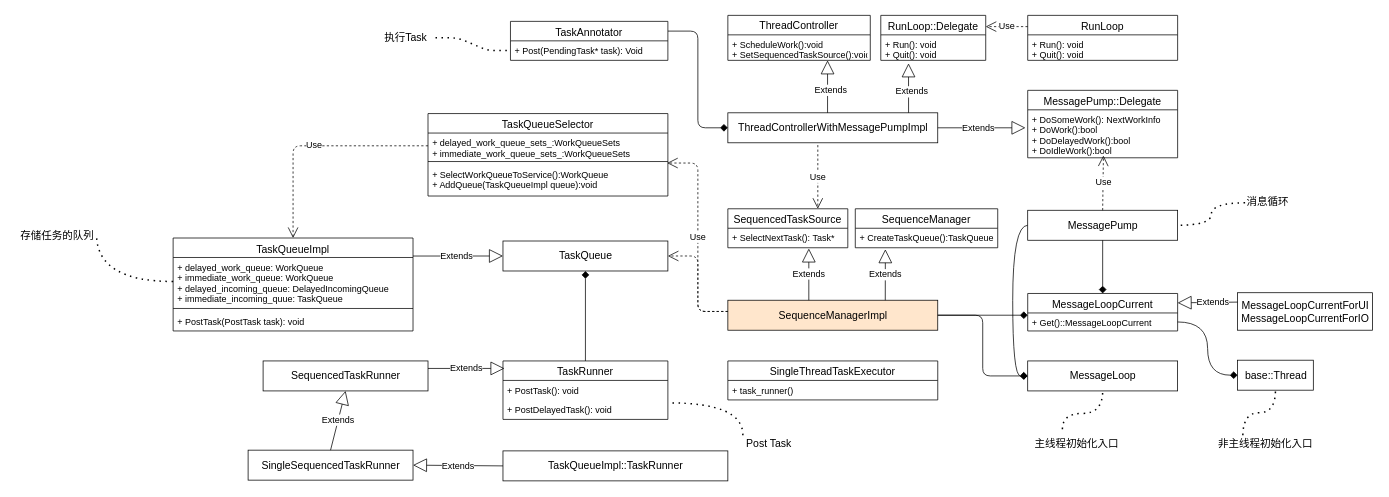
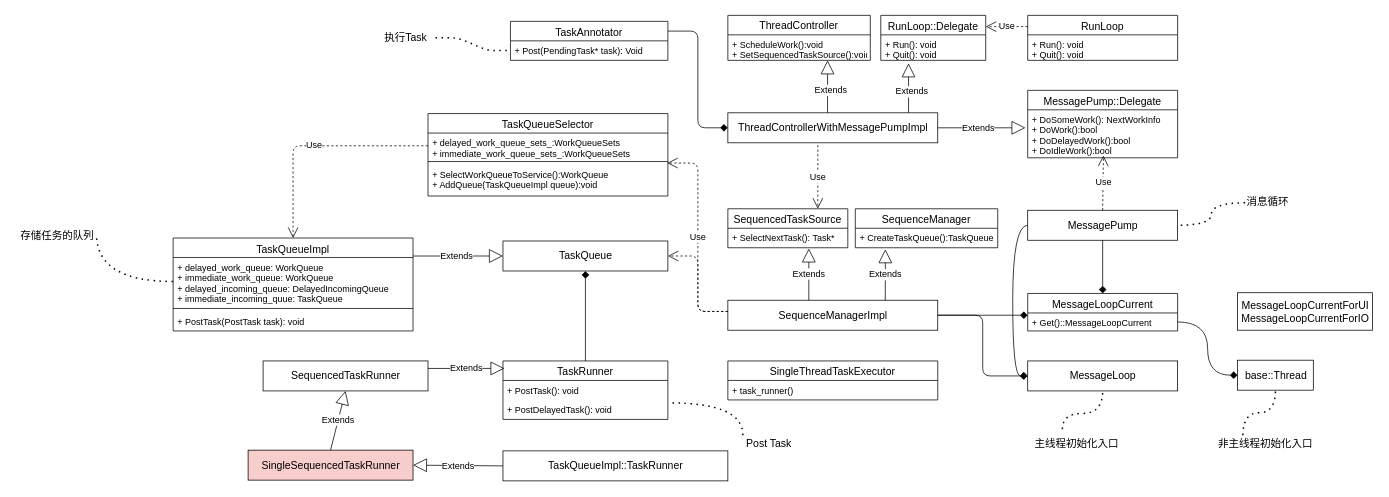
  <mxCell id="0" />
  <mxCell id="1" parent="0" />
- <mxCell id="2" value="SequenceManagerImpl" style="html=1;fontSize=14;fillColor=#ffe6cc;" parent="1" vertex="1"><mxGeometry x="970" y="400" width="280" height="40" as="geometry" /></mxCell>
+ <mxCell id="2" value="SequenceManagerImpl" style="html=1;fontSize=14;" parent="1" vertex="1"><mxGeometry x="970" y="400" width="280" height="40" as="geometry" /></mxCell>
  <mxCell id="3" style="edgeStyle=orthogonalEdgeStyle;curved=1;orthogonalLoop=1;jettySize=auto;html=1;exitX=0;exitY=0.5;exitDx=0;exitDy=0;entryX=0;entryY=0.5;entryDx=0;entryDy=0;endArrow=diamond;endFill=1;endSize=8;align=left;" parent="1" source="4" target="66" edge="1"><mxGeometry relative="1" as="geometry" /></mxCell>
  <mxCell id="4" value="MessagePump" style="html=1;fontSize=14;" parent="1" vertex="1"><mxGeometry x="1370" y="280" width="200" height="40" as="geometry" /></mxCell>
  <mxCell id="5" value="ThreadControllerWithMessagePumpImpl" style="html=1;fontSize=14;" parent="1" vertex="1"><mxGeometry x="970" y="150" width="280" height="40" as="geometry" /></mxCell>
  <mxCell id="6" value="Extends" style="endArrow=block;endSize=16;endFill=0;html=1;fontSize=12;exitX=1;exitY=0.5;exitDx=0;exitDy=0;entryX=-0.015;entryY=0.375;entryDx=0;entryDy=0;entryPerimeter=0;" parent="1" source="5" target="51" edge="1"><mxGeometry x="-0.07" y="-1" width="160" relative="1" as="geometry"><mxPoint x="1150" y="190" as="sourcePoint" /><mxPoint x="1336" y="171" as="targetPoint" /><mxPoint as="offset" /></mxGeometry></mxCell>
  <mxCell id="7" value="Use" style="endArrow=open;endSize=12;dashed=1;html=1;fontSize=12;entryX=0.505;entryY=0.953;entryDx=0;entryDy=0;entryPerimeter=0;" parent="1" target="51" edge="1"><mxGeometry width="160" relative="1" as="geometry"><mxPoint x="1470" y="280" as="sourcePoint" /><mxPoint x="1470" y="229" as="targetPoint" /></mxGeometry></mxCell>
  <mxCell id="8" value="Use" style="endArrow=open;endSize=12;dashed=1;html=1;fontSize=12;entryX=0.75;entryY=0;entryDx=0;entryDy=0;" parent="1" target="27" edge="1"><mxGeometry width="160" relative="1" as="geometry"><mxPoint x="1090" y="193" as="sourcePoint" /><mxPoint x="1280" y="510" as="targetPoint" /></mxGeometry></mxCell>
  <mxCell id="9" value="Extends" style="endArrow=block;endSize=16;endFill=0;html=1;fontSize=12;entryX=0.211;entryY=1.077;entryDx=0;entryDy=0;entryPerimeter=0;exitX=0.75;exitY=0;exitDx=0;exitDy=0;" parent="1" source="2" target="30" edge="1"><mxGeometry width="160" relative="1" as="geometry"><mxPoint x="1201" y="400" as="sourcePoint" /><mxPoint x="1169" y="330" as="targetPoint" /></mxGeometry></mxCell>
  <mxCell id="10" value="Use" style="endArrow=open;endSize=12;dashed=1;html=1;fontSize=12;entryX=0.997;entryY=1.176;entryDx=0;entryDy=0;entryPerimeter=0;" parent="1" target="17" edge="1"><mxGeometry width="160" relative="1" as="geometry"><mxPoint x="970" y="415" as="sourcePoint" /><mxPoint x="970" y="430" as="targetPoint" /><Array as="points"><mxPoint y="415" x="930" /><mxPoint y="250" x="930" /><mxPoint y="217" x="930" /></Array></mxGeometry></mxCell>
  <mxCell id="11" value="Use" style="endArrow=open;endSize=12;dashed=1;html=1;fontSize=12;entryX=0.5;entryY=0;entryDx=0;entryDy=0;exitX=0;exitY=0.5;exitDx=0;exitDy=0;" parent="1" source="17" target="20" edge="1"><mxGeometry width="160" relative="1" as="geometry"><mxPoint x="730" y="331" as="sourcePoint" /><mxPoint x="760" y="341" as="targetPoint" /><Array as="points"><mxPoint x="390" y="194" /></Array></mxGeometry></mxCell>
  <mxCell id="12" value="TaskQueue" style="html=1;fontSize=14;" parent="1" vertex="1"><mxGeometry x="670" y="321" width="220" height="40" as="geometry" /></mxCell>
  <mxCell id="13" value="Extends" style="endArrow=block;endSize=16;endFill=0;html=1;fontSize=12;exitX=0.984;exitY=0.194;exitDx=0;exitDy=0;exitPerimeter=0;" parent="1" source="20" edge="1"><mxGeometry width="160" relative="1" as="geometry"><mxPoint x="200" y="501" as="sourcePoint" /><mxPoint x="670" y="341" as="targetPoint" /></mxGeometry></mxCell>
  <mxCell id="14" value="Extends" style="endArrow=block;endSize=16;endFill=0;html=1;fontSize=12;entryX=0.675;entryY=1.038;entryDx=0;entryDy=0;entryPerimeter=0;" parent="1" target="28" edge="1"><mxGeometry width="160" relative="1" as="geometry"><mxPoint x="1078" y="400" as="sourcePoint" /><mxPoint x="1078" y="332" as="targetPoint" /></mxGeometry></mxCell>
  <mxCell id="15" value="" style="endArrow=open;endSize=12;dashed=1;html=1;fontSize=14;entryX=1;entryY=0.5;entryDx=0;entryDy=0;" parent="1" target="12" edge="1"><mxGeometry width="160" relative="1" as="geometry"><mxPoint x="970" y="415" as="sourcePoint" /><mxPoint x="889" y="339" as="targetPoint" /><Array as="points"><mxPoint y="415" x="930" /><mxPoint y="341" x="930" /></Array></mxGeometry></mxCell>
  <mxCell id="16" value="TaskQueueSelector" style="swimlane;fontStyle=0;align=center;verticalAlign=top;childLayout=stackLayout;horizontal=1;startSize=26;horizontalStack=0;resizeParent=1;resizeParentMax=0;resizeLast=0;collapsible=1;marginBottom=0;fontSize=14;" parent="1" vertex="1"><mxGeometry x="570" y="151" width="320" height="110" as="geometry" /></mxCell>
  <mxCell id="17" value="+ delayed_work_queue_sets_:WorkQueueSets&#10;+ immediate_work_queue_sets_:WorkQueueSets" style="text;strokeColor=none;fillColor=none;align=left;verticalAlign=top;spacingLeft=4;spacingRight=4;overflow=hidden;rotatable=0;points=[[0,0.5],[1,0.5]];portConstraint=eastwest;" parent="16" vertex="1"><mxGeometry y="26" width="320" height="34" as="geometry" /></mxCell>
  <mxCell id="18" value="" style="line;strokeWidth=1;fillColor=none;align=left;verticalAlign=middle;spacingTop=-1;spacingLeft=3;spacingRight=3;rotatable=0;labelPosition=right;points=[];portConstraint=eastwest;" parent="16" vertex="1"><mxGeometry y="60" width="320" height="8" as="geometry" /></mxCell>
  <mxCell id="19" value="+ SelectWorkQueueToService():WorkQueue&#10;+ AddQueue(TaskQueueImpl queue):void" style="text;strokeColor=none;fillColor=none;align=left;verticalAlign=top;spacingLeft=4;spacingRight=4;overflow=hidden;rotatable=0;points=[[0,0.5],[1,0.5]];portConstraint=eastwest;" parent="16" vertex="1"><mxGeometry y="68" width="320" height="42" as="geometry" /></mxCell>
  <mxCell id="20" value="TaskQueueImpl" style="swimlane;fontStyle=0;align=center;verticalAlign=top;childLayout=stackLayout;horizontal=1;startSize=26;horizontalStack=0;resizeParent=1;resizeParentMax=0;resizeLast=0;collapsible=1;marginBottom=0;fontSize=14;" parent="1" vertex="1"><mxGeometry x="230" y="317" width="320" height="124" as="geometry" /></mxCell>
  <mxCell id="21" value="+ delayed_work_queue: WorkQueue&#10;+ immediate_work_queue: WorkQueue&#10;+ delayed_incoming_queue: DelayedIncomingQueue&#10;+ immediate_incoming_quue: TaskQueue" style="text;strokeColor=none;fillColor=none;align=left;verticalAlign=top;spacingLeft=4;spacingRight=4;overflow=hidden;rotatable=0;points=[[0,0.5],[1,0.5]];portConstraint=eastwest;" parent="20" vertex="1"><mxGeometry y="26" width="320" height="64" as="geometry" /></mxCell>
  <mxCell id="22" value="" style="line;strokeWidth=1;fillColor=none;align=left;verticalAlign=middle;spacingTop=-1;spacingLeft=3;spacingRight=3;rotatable=0;labelPosition=right;points=[];portConstraint=eastwest;" parent="20" vertex="1"><mxGeometry y="90" width="320" height="8" as="geometry" /></mxCell>
  <mxCell id="23" value="+ PostTask(PostTask task): void" style="text;strokeColor=none;fillColor=none;align=left;verticalAlign=top;spacingLeft=4;spacingRight=4;overflow=hidden;rotatable=0;points=[[0,0.5],[1,0.5]];portConstraint=eastwest;" parent="20" vertex="1"><mxGeometry y="98" width="320" height="26" as="geometry" /></mxCell>
  <mxCell id="24" value="TaskRunner" style="swimlane;fontStyle=0;childLayout=stackLayout;horizontal=1;startSize=26;fillColor=none;horizontalStack=0;resizeParent=1;resizeParentMax=0;resizeLast=0;collapsible=1;marginBottom=0;fontSize=14;" parent="1" vertex="1"><mxGeometry x="670" y="481" width="220" height="78" as="geometry" /></mxCell>
  <mxCell id="25" value="+ PostTask(): void" style="text;strokeColor=none;fillColor=none;align=left;verticalAlign=top;spacingLeft=4;spacingRight=4;overflow=hidden;rotatable=0;points=[[0,0.5],[1,0.5]];portConstraint=eastwest;" parent="24" vertex="1"><mxGeometry y="26" width="220" height="26" as="geometry" /></mxCell>
  <mxCell id="26" value="+ PostDelayedTask(): void" style="text;strokeColor=none;fillColor=none;align=left;verticalAlign=top;spacingLeft=4;spacingRight=4;overflow=hidden;rotatable=0;points=[[0,0.5],[1,0.5]];portConstraint=eastwest;" parent="24" vertex="1"><mxGeometry y="52" width="220" height="26" as="geometry" /></mxCell>
  <mxCell id="27" value="SequencedTaskSource" style="swimlane;fontStyle=0;align=center;verticalAlign=top;childLayout=stackLayout;horizontal=1;startSize=26;horizontalStack=0;resizeParent=1;resizeParentMax=0;resizeLast=0;collapsible=1;marginBottom=0;fontSize=14;" parent="1" vertex="1"><mxGeometry x="970" y="278" width="160" height="52" as="geometry" /></mxCell>
  <mxCell id="28" value="+ SelectNextTask(): Task*" style="text;strokeColor=none;fillColor=none;align=left;verticalAlign=top;spacingLeft=4;spacingRight=4;overflow=hidden;rotatable=0;points=[[0,0.5],[1,0.5]];portConstraint=eastwest;" parent="27" vertex="1"><mxGeometry y="26" width="160" height="26" as="geometry" /></mxCell>
  <mxCell id="29" value="SequenceManager" style="swimlane;fontStyle=0;align=center;verticalAlign=top;childLayout=stackLayout;horizontal=1;startSize=26;horizontalStack=0;resizeParent=1;resizeParentMax=0;resizeLast=0;collapsible=1;marginBottom=0;fontSize=14;" parent="1" vertex="1"><mxGeometry x="1140" y="278" width="190" height="52" as="geometry" /></mxCell>
  <mxCell id="30" value="+ CreateTaskQueue():TaskQueue" style="text;strokeColor=none;fillColor=none;align=left;verticalAlign=top;spacingLeft=4;spacingRight=4;overflow=hidden;rotatable=0;points=[[0,0.5],[1,0.5]];portConstraint=eastwest;" parent="29" vertex="1"><mxGeometry y="26" width="190" height="26" as="geometry" /></mxCell>
  <mxCell id="31" value="SingleThreadTaskExecutor" style="swimlane;fontStyle=0;childLayout=stackLayout;horizontal=1;startSize=26;fillColor=none;horizontalStack=0;resizeParent=1;resizeParentMax=0;resizeLast=0;collapsible=1;marginBottom=0;fontSize=14;" parent="1" vertex="1"><mxGeometry x="970" y="481" width="280" height="52" as="geometry" /></mxCell>
  <mxCell id="32" value="+ task_runner()" style="text;strokeColor=none;fillColor=none;align=left;verticalAlign=top;spacingLeft=4;spacingRight=4;overflow=hidden;rotatable=0;points=[[0,0.5],[1,0.5]];portConstraint=eastwest;" parent="31" vertex="1"><mxGeometry y="26" width="280" height="26" as="geometry" /></mxCell>
  <mxCell id="33" value="" style="endArrow=diamond;html=1;align=left;entryX=0;entryY=0.5;entryDx=0;entryDy=0;exitX=1;exitY=0.5;exitDx=0;exitDy=0;endFill=1;endSize=8;" parent="1" source="2" edge="1"><mxGeometry width="50" height="50" relative="1" as="geometry"><mxPoint x="900" y="350" as="sourcePoint" /><mxPoint x="1370" y="420" as="targetPoint" /></mxGeometry></mxCell>
  <mxCell id="34" value="" style="endArrow=diamond;html=1;align=left;entryX=0.5;entryY=1;entryDx=0;entryDy=0;endFill=1;endSize=8;" parent="1" source="24" target="12" edge="1"><mxGeometry width="50" height="50" relative="1" as="geometry"><mxPoint x="1260" y="430" as="sourcePoint" /><mxPoint x="1350" y="430" as="targetPoint" /></mxGeometry></mxCell>
  <mxCell id="35" value="" style="endArrow=diamond;html=1;align=left;entryX=0;entryY=0.5;entryDx=0;entryDy=0;endFill=1;endSize=8;exitX=1;exitY=0.25;exitDx=0;exitDy=0;" parent="1" source="47" target="5" edge="1"><mxGeometry width="50" height="50" relative="1" as="geometry"><mxPoint x="1040" y="80" as="sourcePoint" /><mxPoint x="1350" y="430" as="targetPoint" /><Array as="points"><mxPoint y="41" x="930" /><mxPoint y="170" x="930" /></Array></mxGeometry></mxCell>
  <mxCell id="36" value="" style="endArrow=none;dashed=1;html=1;dashPattern=1 3;strokeWidth=2;align=left;entryX=0;entryY=0.5;entryDx=0;entryDy=0;edgeStyle=entityRelationEdgeStyle;" parent="1" target="48" edge="1"><mxGeometry width="50" height="50" relative="1" as="geometry"><mxPoint x="580" y="50" as="sourcePoint" /><mxPoint x="510" y="300" as="targetPoint" /></mxGeometry></mxCell>
  <mxCell id="37" value="执行Task" style="text;html=1;resizable=0;autosize=1;align=center;verticalAlign=middle;points=[];fillColor=none;strokeColor=none;rounded=0;fontSize=14;" parent="1" vertex="1"><mxGeometry x="505" y="40" width="70" height="20" as="geometry" /></mxCell>
  <mxCell id="38" value="" style="endArrow=none;dashed=1;html=1;dashPattern=1 3;strokeWidth=2;align=left;exitX=0;exitY=0.5;exitDx=0;exitDy=0;edgeStyle=orthogonalEdgeStyle;curved=1;entryX=0.98;entryY=0.4;entryDx=0;entryDy=0;entryPerimeter=0;" parent="1" source="21" target="39" edge="1"><mxGeometry width="50" height="50" relative="1" as="geometry"><mxPoint x="480" y="350" as="sourcePoint" /><mxPoint x="150" y="350" as="targetPoint" /></mxGeometry></mxCell>
  <mxCell id="39" value="存储任务的队列" style="text;html=1;resizable=0;autosize=1;align=center;verticalAlign=middle;points=[];fillColor=none;strokeColor=none;rounded=0;fontSize=14;" parent="1" vertex="1"><mxGeometry x="20" y="304" width="110" height="20" as="geometry" /></mxCell>
  <mxCell id="40" value="" style="endArrow=none;dashed=1;html=1;dashPattern=1 3;strokeWidth=2;align=left;entryX=1;entryY=0.5;entryDx=0;entryDy=0;edgeStyle=orthogonalEdgeStyle;curved=1;" parent="1" target="4" edge="1"><mxGeometry width="50" height="50" relative="1" as="geometry"><mxPoint x="1660" y="270" as="sourcePoint" /><mxPoint x="1150" y="200" as="targetPoint" /></mxGeometry></mxCell>
  <mxCell id="41" value="消息循环" style="text;html=1;resizable=0;autosize=1;align=center;verticalAlign=middle;points=[];fillColor=none;strokeColor=none;rounded=0;fontSize=14;" parent="1" vertex="1"><mxGeometry x="1655" y="258" width="70" height="20" as="geometry" /></mxCell>
  <mxCell id="42" value="" style="endArrow=diamond;html=1;align=left;exitX=0.5;exitY=1;exitDx=0;exitDy=0;endFill=1;endSize=8;entryX=0.5;entryY=0;entryDx=0;entryDy=0;" parent="1" source="4" target="60" edge="1"><mxGeometry width="50" height="50" relative="1" as="geometry"><mxPoint x="1290" y="430" as="sourcePoint" /><mxPoint x="1470" y="370" as="targetPoint" /></mxGeometry></mxCell>
  <mxCell id="43" value="" style="endArrow=none;dashed=1;html=1;dashPattern=1 3;strokeWidth=2;align=left;entryX=1.009;entryY=0.154;entryDx=0;entryDy=0;entryPerimeter=0;edgeStyle=orthogonalEdgeStyle;elbow=vertical;curved=1;" parent="1" target="26" edge="1"><mxGeometry width="50" height="50" relative="1" as="geometry"><mxPoint x="990" y="580" as="sourcePoint" /><mxPoint x="860" y="400" as="targetPoint" /></mxGeometry></mxCell>
  <mxCell id="44" value="Post Task" style="text;html=1;strokeColor=none;fillColor=none;align=center;verticalAlign=middle;whiteSpace=wrap;rounded=0;fontSize=14;" parent="1" vertex="1"><mxGeometry x="990" y="581" width="70" height="20" as="geometry" /></mxCell>
  <mxCell id="45" value="ThreadController" style="swimlane;fontStyle=0;childLayout=stackLayout;horizontal=1;startSize=26;fillColor=none;horizontalStack=0;resizeParent=1;resizeParentMax=0;resizeLast=0;collapsible=1;marginBottom=0;fontSize=14;" parent="1" vertex="1"><mxGeometry x="970" y="20" width="190" height="60" as="geometry" /></mxCell>
  <mxCell id="46" value="+ ScheduleWork():void&#10;+ SetSequencedTaskSource():void&#10;" style="text;strokeColor=none;fillColor=none;align=left;verticalAlign=top;spacingLeft=4;spacingRight=4;overflow=hidden;rotatable=0;points=[[0,0.5],[1,0.5]];portConstraint=eastwest;" parent="45" vertex="1"><mxGeometry y="26" width="190" height="34" as="geometry" /></mxCell>
  <mxCell id="47" value="TaskAnnotator" style="swimlane;fontStyle=0;align=center;verticalAlign=top;childLayout=stackLayout;horizontal=1;startSize=26;horizontalStack=0;resizeParent=1;resizeParentMax=0;resizeLast=0;collapsible=1;marginBottom=0;fontSize=14;" parent="1" vertex="1"><mxGeometry x="680" y="28" width="210" height="52" as="geometry" /></mxCell>
  <mxCell id="48" value="+ Post(PendingTask* task): Void" style="text;strokeColor=none;fillColor=none;align=left;verticalAlign=top;spacingLeft=4;spacingRight=4;overflow=hidden;rotatable=0;points=[[0,0.5],[1,0.5]];portConstraint=eastwest;" parent="47" vertex="1"><mxGeometry y="26" width="210" height="26" as="geometry" /></mxCell>
  <mxCell id="49" value="Extends" style="endArrow=block;endSize=16;endFill=0;html=1;strokeWidth=1;align=left;exitX=0.25;exitY=0;exitDx=0;exitDy=0;entryX=0.345;entryY=1;entryDx=0;entryDy=0;entryPerimeter=0;fontSize=12;" parent="1" edge="1"><mxGeometry x="-0.143" y="19" width="160" relative="1" as="geometry"><mxPoint x="1103" y="150" as="sourcePoint" /><mxPoint x="1103" y="80" as="targetPoint" /><mxPoint as="offset" /></mxGeometry></mxCell>
  <mxCell id="50" value="MessagePump::Delegate" style="swimlane;fontStyle=0;align=center;verticalAlign=top;childLayout=stackLayout;horizontal=1;startSize=26;horizontalStack=0;resizeParent=1;resizeParentMax=0;resizeLast=0;collapsible=1;marginBottom=0;fontSize=14;" parent="1" vertex="1"><mxGeometry x="1370" y="120" width="200" height="90" as="geometry" /></mxCell>
  <mxCell id="51" value="+ DoSomeWork(): NextWorkInfo&#10;+ DoWork():bool&#10;+ DoDelayedWork():bool&#10;+ DoIdleWork():bool" style="text;strokeColor=none;fillColor=none;align=left;verticalAlign=top;spacingLeft=4;spacingRight=4;overflow=hidden;rotatable=0;points=[[0,0.5],[1,0.5]];portConstraint=eastwest;" parent="50" vertex="1"><mxGeometry y="26" width="200" height="64" as="geometry" /></mxCell>
  <mxCell id="52" value="RunLoop" style="swimlane;fontStyle=0;align=center;verticalAlign=top;childLayout=stackLayout;horizontal=1;startSize=26;horizontalStack=0;resizeParent=1;resizeParentMax=0;resizeLast=0;collapsible=1;marginBottom=0;fontSize=14;" parent="1" vertex="1"><mxGeometry x="1370" y="20" width="200" height="60" as="geometry" /></mxCell>
  <mxCell id="53" value="+ Run(): void&#10;+ Quit(): void" style="text;strokeColor=none;fillColor=none;align=left;verticalAlign=top;spacingLeft=4;spacingRight=4;overflow=hidden;rotatable=0;points=[[0,0.5],[1,0.5]];portConstraint=eastwest;" parent="52" vertex="1"><mxGeometry y="26" width="200" height="34" as="geometry" /></mxCell>
  <mxCell id="54" value="RunLoop::Delegate" style="swimlane;fontStyle=0;align=center;verticalAlign=top;childLayout=stackLayout;horizontal=1;startSize=26;horizontalStack=0;resizeParent=1;resizeParentMax=0;resizeLast=0;collapsible=1;marginBottom=0;fontSize=14;" parent="1" vertex="1"><mxGeometry x="1174" y="20" width="140" height="60" as="geometry" /></mxCell>
  <mxCell id="55" value="+ Run(): void&#10;+ Quit(): void" style="text;strokeColor=none;fillColor=none;align=left;verticalAlign=top;spacingLeft=4;spacingRight=4;overflow=hidden;rotatable=0;points=[[0,0.5],[1,0.5]];portConstraint=eastwest;" parent="54" vertex="1"><mxGeometry y="26" width="140" height="34" as="geometry" /></mxCell>
  <mxCell id="56" value="Extends" style="endArrow=block;endSize=16;endFill=0;html=1;strokeWidth=1;align=left;fontSize=12;exitX=0.861;exitY=0;exitDx=0;exitDy=0;exitPerimeter=0;" parent="1" source="5" edge="1"><mxGeometry x="-0.143" y="19" width="160" relative="1" as="geometry"><mxPoint x="1211" y="140" as="sourcePoint" /><mxPoint x="1211" y="84" as="targetPoint" /><mxPoint as="offset" /></mxGeometry></mxCell>
  <mxCell id="57" value="Use" style="endArrow=open;endSize=12;dashed=1;html=1;fontSize=12;entryX=1;entryY=0.25;entryDx=0;entryDy=0;exitX=0;exitY=0.25;exitDx=0;exitDy=0;" parent="1" source="52" target="54" edge="1"><mxGeometry width="160" relative="1" as="geometry"><mxPoint x="1100" y="203" as="sourcePoint" /><mxPoint x="1100" y="288" as="targetPoint" /></mxGeometry></mxCell>
  <mxCell id="58" value="MessageLoopCurrentForUI&lt;br&gt;MessageLoopCurrentForIO" style="html=1;fontSize=14;rotation=0;" parent="1" vertex="1"><mxGeometry x="1650" y="390" width="180" height="50" as="geometry" /></mxCell>
- <mxCell id="59" value="Extends" style="endArrow=block;endSize=16;endFill=0;html=1;fontSize=12;entryX=1;entryY=0.25;entryDx=0;entryDy=0;exitX=0;exitY=0.25;exitDx=0;exitDy=0;" parent="1" source="58" target="60" edge="1"><mxGeometry x="-0.184" width="160" relative="1" as="geometry"><mxPoint x="1470" y="490" as="sourcePoint" /><mxPoint x="1470" y="461" as="targetPoint" /><Array as="points" /><mxPoint as="offset" /></mxGeometry></mxCell>
  <mxCell id="60" value="MessageLoopCurrent" style="swimlane;fontStyle=0;align=center;verticalAlign=top;childLayout=stackLayout;horizontal=1;startSize=26;horizontalStack=0;resizeParent=1;resizeParentMax=0;resizeLast=0;collapsible=1;marginBottom=0;fontSize=14;" parent="1" vertex="1"><mxGeometry x="1370" y="391" width="200" height="50" as="geometry" /></mxCell>
  <mxCell id="61" value="+ Get()::MessageLoopCurrent" style="text;strokeColor=none;fillColor=none;align=left;verticalAlign=top;spacingLeft=4;spacingRight=4;overflow=hidden;rotatable=0;points=[[0,0.5],[1,0.5]];portConstraint=eastwest;" parent="60" vertex="1"><mxGeometry y="26" width="200" height="24" as="geometry" /></mxCell>
  <mxCell id="62" value="base::Thread" style="html=1;fontSize=14;" parent="1" vertex="1"><mxGeometry x="1650" y="480" width="101" height="40" as="geometry" /></mxCell>
  <mxCell id="63" value="" style="endArrow=diamond;html=1;align=left;entryX=0;entryY=0.5;entryDx=0;entryDy=0;exitX=1;exitY=0.5;exitDx=0;exitDy=0;endFill=1;endSize=8;edgeStyle=orthogonalEdgeStyle;elbow=vertical;curved=1;" parent="1" source="61" target="62" edge="1"><mxGeometry width="50" height="50" relative="1" as="geometry"><mxPoint x="1630" y="470" as="sourcePoint" /><mxPoint x="1750" y="470" as="targetPoint" /></mxGeometry></mxCell>
  <mxCell id="64" value="" style="endArrow=none;dashed=1;html=1;dashPattern=1 3;strokeWidth=2;fontSize=12;align=left;entryX=0.5;entryY=1;entryDx=0;entryDy=0;edgeStyle=orthogonalEdgeStyle;curved=1;" parent="1" target="62" edge="1"><mxGeometry width="50" height="50" relative="1" as="geometry"><mxPoint x="1657" y="580" as="sourcePoint" /><mxPoint x="1507" y="400" as="targetPoint" /></mxGeometry></mxCell>
  <mxCell id="65" value="非主线程初始化入口" style="text;html=1;resizable=0;autosize=1;align=center;verticalAlign=middle;points=[];fillColor=none;strokeColor=none;rounded=0;fontSize=14;" parent="1" vertex="1"><mxGeometry x="1617" y="581" width="140" height="20" as="geometry" /></mxCell>
  <mxCell id="66" value="MessageLoop" style="html=1;fontSize=14;" parent="1" vertex="1"><mxGeometry x="1370" y="481" width="200" height="40" as="geometry" /></mxCell>
  <mxCell id="67" value="" style="endArrow=diamond;html=1;align=left;entryX=0;entryY=0.5;entryDx=0;entryDy=0;exitX=1;exitY=0.5;exitDx=0;exitDy=0;endFill=1;endSize=8;" parent="1" source="2" target="66" edge="1"><mxGeometry width="50" height="50" relative="1" as="geometry"><mxPoint x="1260" y="430" as="sourcePoint" /><mxPoint x="1380" y="430" as="targetPoint" /><Array as="points"><mxPoint x="1310" y="420" /><mxPoint x="1310" y="501" /></Array></mxGeometry></mxCell>
  <mxCell id="68" value="" style="endArrow=none;dashed=1;html=1;dashPattern=1 3;strokeWidth=2;fontSize=12;align=left;entryX=0.5;entryY=1;entryDx=0;entryDy=0;edgeStyle=orthogonalEdgeStyle;curved=1;exitX=0.356;exitY=-0.45;exitDx=0;exitDy=0;exitPerimeter=0;" parent="1" source="69" target="66" edge="1"><mxGeometry width="50" height="50" relative="1" as="geometry"><mxPoint x="1430" y="590" as="sourcePoint" /><mxPoint x="1710.5" y="530" as="targetPoint" /></mxGeometry></mxCell>
  <mxCell id="69" value="主线程初始化入口" style="text;html=1;resizable=0;autosize=1;align=center;verticalAlign=middle;points=[];fillColor=none;strokeColor=none;rounded=0;fontSize=14;" parent="1" vertex="1"><mxGeometry x="1370" y="581" width="130" height="20" as="geometry" /></mxCell>
  <mxCell id="70" value="SequencedTaskRunner" style="html=1;fontSize=14;" vertex="1" parent="1"><mxGeometry x="350" y="481" width="220" height="40" as="geometry" /></mxCell>
  <mxCell id="71" value="Extends" style="endArrow=block;endSize=16;endFill=0;html=1;fontSize=12;exitX=1;exitY=0.25;exitDx=0;exitDy=0;entryX=0.009;entryY=0.128;entryDx=0;entryDy=0;entryPerimeter=0;" edge="1" parent="1" source="70" target="24"><mxGeometry width="160" relative="1" as="geometry"><mxPoint x="560.96" y="504" as="sourcePoint" /><mxPoint x="680" y="504.962" as="targetPoint" /></mxGeometry></mxCell>
- <mxCell id="72" value="SingleSequencedTaskRunner" style="html=1;fontSize=14;" vertex="1" parent="1"><mxGeometry x="330" y="600" width="220" height="40" as="geometry" /></mxCell>
+ <mxCell id="72" value="SingleSequencedTaskRunner" style="html=1;fontSize=14;fillColor=#f8cecc;" vertex="1" parent="1"><mxGeometry x="330" y="600" width="220" height="40" as="geometry" /></mxCell>
  <mxCell id="73" value="TaskQueueImpl::TaskRunner" style="html=1;fontSize=14;" vertex="1" parent="1"><mxGeometry x="670" y="601" width="300" height="40" as="geometry" /></mxCell>
  <mxCell id="74" value="Extends" style="endArrow=block;endSize=16;endFill=0;html=1;fontSize=12;exitX=0.5;exitY=0;exitDx=0;exitDy=0;entryX=0.5;entryY=1;entryDx=0;entryDy=0;" edge="1" parent="1" source="72" target="70"><mxGeometry width="160" relative="1" as="geometry"><mxPoint x="560" y="501" as="sourcePoint" /><mxPoint x="681.98" y="500.984" as="targetPoint" /></mxGeometry></mxCell>
  <mxCell id="75" value="Extends" style="endArrow=block;endSize=16;endFill=0;html=1;fontSize=12;exitX=0;exitY=0.5;exitDx=0;exitDy=0;entryX=1;entryY=0.5;entryDx=0;entryDy=0;" edge="1" parent="1" source="73" target="72"><mxGeometry width="160" relative="1" as="geometry"><mxPoint x="450" y="571" as="sourcePoint" /><mxPoint x="450" y="531" as="targetPoint" /></mxGeometry></mxCell>
